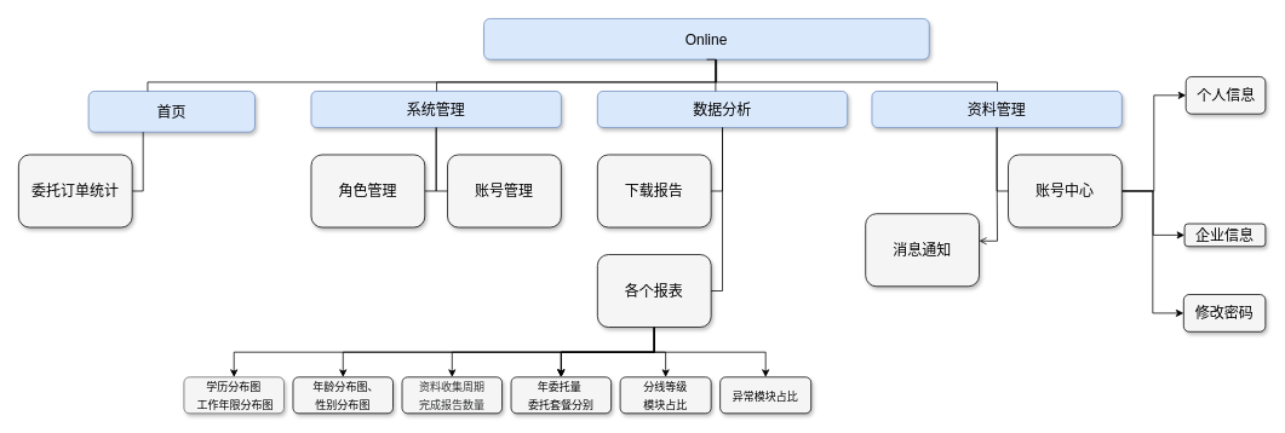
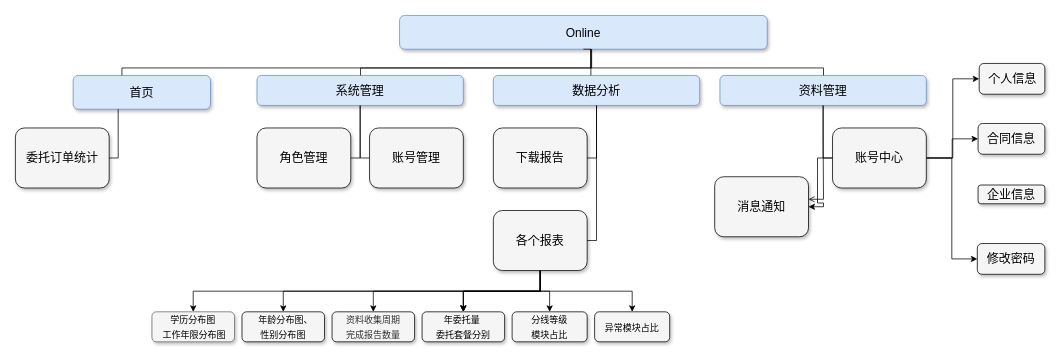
  <mxCell id="0" style=";html=1;" />
  <mxCell id="1" style=";html=1;" parent="0" />
  <mxCell id="2" value="Online" style="whiteSpace=wrap;html=1;rounded=1;shadow=1;strokeWidth=1;fontSize=16;align=center;fillColor=#dae8fc;strokeColor=#6c8ebf;flipV=1;" parent="1" vertex="1"><mxGeometry x="532" y="20" width="490" height="45" as="geometry" /></mxCell>
  <mxCell id="3" value="系统管理" style="whiteSpace=wrap;html=1;rounded=1;shadow=1;strokeWidth=1;fontSize=16;align=center;fillColor=#dae8fc;strokeColor=#6c8ebf;flipV=1;direction=east;glass=0;" parent="1" vertex="1"><mxGeometry x="342" y="100" width="275" height="40" as="geometry" /></mxCell>
  <mxCell id="4" value="数据分析" style="whiteSpace=wrap;html=1;rounded=1;shadow=1;strokeWidth=1;fontSize=16;align=center;fillColor=#dae8fc;strokeColor=#6c8ebf;flipV=1;direction=east;glass=0;" parent="1" vertex="1"><mxGeometry x="657" y="100" width="275" height="40" as="geometry" /></mxCell>
  <mxCell id="5" value="首页" style="whiteSpace=wrap;html=1;rounded=1;shadow=1;strokeWidth=1;fontSize=16;align=center;fillColor=#dae8fc;strokeColor=#6c8ebf;flipV=1;direction=east;glass=0;" parent="1" vertex="1"><mxGeometry x="97" y="100" width="183" height="45" as="geometry" /></mxCell>
  <mxCell id="6" value="资料管理" style="whiteSpace=wrap;html=1;rounded=1;shadow=1;strokeWidth=1;fontSize=16;align=center;fillColor=#dae8fc;strokeColor=#6c8ebf;flipV=1;direction=east;glass=0;" parent="1" vertex="1"><mxGeometry x="959" y="100" width="275" height="40" as="geometry" /></mxCell>
  <mxCell id="7" value="角色管理" style="whiteSpace=wrap;html=1;rounded=1;shadow=1;strokeWidth=1;fontSize=16;align=center;fillColor=#f5f5f5;strokeColor=default;flipV=1;direction=east;glass=0;" parent="1" vertex="1"><mxGeometry x="342" y="170" width="125" height="80" as="geometry" /></mxCell>
  <mxCell id="8" value="账号管理" style="whiteSpace=wrap;html=1;rounded=1;shadow=1;strokeWidth=1;fontSize=16;align=center;fillColor=#f5f5f5;strokeColor=default;flipV=1;direction=east;glass=0;" parent="1" vertex="1"><mxGeometry x="492" y="170" width="125" height="80" as="geometry" /></mxCell>
  <mxCell id="9" value="下载报告" style="whiteSpace=wrap;html=1;rounded=1;shadow=1;strokeWidth=1;fontSize=16;align=center;fillColor=#f5f5f5;strokeColor=default;flipV=1;direction=east;glass=0;" parent="1" vertex="1"><mxGeometry x="657" y="170" width="125" height="80" as="geometry" /></mxCell>
  <mxCell id="10" value="委托订单统计" style="whiteSpace=wrap;html=1;rounded=1;shadow=1;strokeWidth=1;fontSize=16;align=center;fillColor=#f5f5f5;strokeColor=default;flipV=1;direction=east;glass=0;" parent="1" vertex="1"><mxGeometry x="20" y="170" width="125" height="80" as="geometry" /></mxCell>
- <mxCell id="11" style="edgeStyle=orthogonalEdgeStyle;rounded=0;orthogonalLoop=1;jettySize=auto;html=1;" edge="1" parent="1" source="15" target="27"><mxGeometry relative="1" as="geometry" /></mxCell>
+ <mxCell id="11" style="edgeStyle=orthogonalEdgeStyle;rounded=0;orthogonalLoop=1;jettySize=auto;html=1;" edge="1" parent="1" source="15" target="25"><mxGeometry relative="1" as="geometry" /></mxCell>
  <mxCell id="12" style="edgeStyle=orthogonalEdgeStyle;rounded=0;orthogonalLoop=1;jettySize=auto;html=1;entryX=0;entryY=0.5;entryDx=0;entryDy=0;" edge="1" parent="1" source="15" target="28"><mxGeometry relative="1" as="geometry" /></mxCell>
  <mxCell id="13" style="edgeStyle=orthogonalEdgeStyle;rounded=0;orthogonalLoop=1;jettySize=auto;html=1;entryX=0;entryY=0.5;entryDx=0;entryDy=0;" edge="1" parent="1" source="15" target="16"><mxGeometry relative="1" as="geometry" /></mxCell>
+ <mxCell id="14" style="edgeStyle=orthogonalEdgeStyle;rounded=0;orthogonalLoop=1;jettySize=auto;html=1;" edge="1" parent="1" source="15" target="26"><mxGeometry relative="1" as="geometry" /></mxCell>
  <mxCell id="15" value="账号中心" style="whiteSpace=wrap;html=1;rounded=1;shadow=1;strokeWidth=1;fontSize=16;align=center;fillColor=#f5f5f5;strokeColor=default;flipV=1;direction=east;glass=0;" parent="1" vertex="1"><mxGeometry x="1109" y="170" width="125" height="80" as="geometry" /></mxCell>
  <mxCell id="16" value="个人信息" style="whiteSpace=wrap;html=1;rounded=1;shadow=1;strokeWidth=1;fontSize=16;align=center;fillColor=#f5f5f5;strokeColor=default;flipV=1;direction=east;glass=0;" parent="1" vertex="1"><mxGeometry x="1304.5" y="84" width="87.5" height="41" as="geometry" /></mxCell>
  <mxCell id="17" value="" style="edgeStyle=orthogonalEdgeStyle;rounded=0;orthogonalLoop=1;jettySize=auto;html=1;" edge="1" parent="1" source="24" target="39"><mxGeometry relative="1" as="geometry" /></mxCell>
  <mxCell id="18" value="" style="edgeStyle=orthogonalEdgeStyle;rounded=0;orthogonalLoop=1;jettySize=auto;html=1;" edge="1" parent="1" source="24" target="39"><mxGeometry relative="1" as="geometry" /></mxCell>
  <mxCell id="19" value="" style="edgeStyle=orthogonalEdgeStyle;rounded=0;orthogonalLoop=1;jettySize=auto;html=1;" edge="1" parent="1" source="24" target="39"><mxGeometry relative="1" as="geometry" /></mxCell>
  <mxCell id="20" style="edgeStyle=orthogonalEdgeStyle;rounded=0;orthogonalLoop=1;jettySize=auto;html=1;" edge="1" parent="1" source="24" target="40"><mxGeometry relative="1" as="geometry" /></mxCell>
  <mxCell id="21" style="edgeStyle=orthogonalEdgeStyle;rounded=0;orthogonalLoop=1;jettySize=auto;html=1;exitX=0.5;exitY=1;exitDx=0;exitDy=0;" edge="1" parent="1" source="24" target="42"><mxGeometry relative="1" as="geometry" /></mxCell>
  <mxCell id="22" style="edgeStyle=orthogonalEdgeStyle;rounded=0;orthogonalLoop=1;jettySize=auto;html=1;exitX=0.5;exitY=1;exitDx=0;exitDy=0;" edge="1" parent="1" source="24" target="44"><mxGeometry relative="1" as="geometry" /></mxCell>
  <mxCell id="23" style="edgeStyle=orthogonalEdgeStyle;rounded=0;orthogonalLoop=1;jettySize=auto;html=1;entryX=0.5;entryY=0;entryDx=0;entryDy=0;exitX=0.5;exitY=1;exitDx=0;exitDy=0;" edge="1" parent="1" source="24" target="45"><mxGeometry relative="1" as="geometry"><mxPoint x="722" y="410" as="sourcePoint" /></mxGeometry></mxCell>
  <mxCell id="24" value="各个报表" style="whiteSpace=wrap;html=1;rounded=1;shadow=1;strokeWidth=1;fontSize=16;align=center;fillColor=#f5f5f5;strokeColor=default;flipV=1;direction=east;glass=0;" parent="1" vertex="1"><mxGeometry x="657" y="280" width="125" height="80" as="geometry" /></mxCell>
  <mxCell id="25" value="消息通知" style="whiteSpace=wrap;html=1;rounded=1;shadow=1;strokeWidth=1;fontSize=16;align=center;fillColor=#f5f5f5;strokeColor=default;flipV=1;direction=east;glass=0;" parent="1" vertex="1"><mxGeometry x="952" y="235" width="125" height="80" as="geometry" /></mxCell>
+ <mxCell id="26" value="&lt;span&gt;合同信息&lt;/span&gt;" style="whiteSpace=wrap;html=1;rounded=1;shadow=1;strokeWidth=1;fontSize=16;align=center;fillColor=#f5f5f5;strokeColor=default;flipV=1;direction=east;glass=0;" parent="1" vertex="1"><mxGeometry x="1303" y="164" width="89" height="41" as="geometry" /></mxCell>
  <mxCell id="27" value="&lt;span&gt;企业信息&lt;/span&gt;" style="whiteSpace=wrap;html=1;rounded=1;shadow=1;strokeWidth=1;fontSize=16;align=center;fillColor=#f5f5f5;strokeColor=default;flipV=1;direction=east;glass=0;" parent="1" vertex="1"><mxGeometry x="1303" y="246" width="89" height="25" as="geometry" /></mxCell>
  <mxCell id="28" value="&lt;span&gt;修改密码&lt;/span&gt;" style="whiteSpace=wrap;html=1;rounded=1;shadow=1;strokeWidth=1;fontSize=16;align=center;fillColor=#f5f5f5;strokeColor=default;flipV=1;direction=east;glass=0;" parent="1" vertex="1"><mxGeometry x="1302" y="324" width="90" height="41" as="geometry" /></mxCell>
  <mxCell id="29" style="edgeStyle=orthogonalEdgeStyle;html=1;startSize=6;endFill=0;endSize=6;strokeWidth=1;fontSize=16;rounded=0;endArrow=none;" parent="1" source="2" target="3" edge="1"><mxGeometry relative="1" as="geometry"><Array as="points"><mxPoint x="788" y="90" /><mxPoint x="480" y="90" /></Array></mxGeometry></mxCell>
  <mxCell id="30" style="edgeStyle=elbowEdgeStyle;html=1;startSize=6;endFill=0;endSize=6;strokeWidth=1;fontSize=16;rounded=0;endArrow=none;" parent="1" source="2" target="4" edge="1"><mxGeometry relative="1" as="geometry"><Array as="points"><mxPoint x="787" y="85" /></Array></mxGeometry></mxCell>
  <mxCell id="31" style="edgeStyle=orthogonalEdgeStyle;html=1;startSize=6;endFill=0;endSize=6;strokeWidth=1;fontSize=16;rounded=0;endArrow=none;exitX=0.5;exitY=1;" parent="1" source="2" target="5" edge="1"><mxGeometry relative="1" as="geometry"><Array as="points"><mxPoint x="787" y="90" /><mxPoint x="162" y="90" /></Array></mxGeometry></mxCell>
  <mxCell id="32" style="edgeStyle=orthogonalEdgeStyle;html=1;startSize=6;endFill=0;endSize=6;strokeWidth=1;fontSize=16;rounded=0;endArrow=none;" parent="1" source="2" target="6" edge="1"><mxGeometry relative="1" as="geometry"><Array as="points"><mxPoint x="787" y="90" /><mxPoint x="1097" y="90" /></Array></mxGeometry></mxCell>
  <mxCell id="33" style="edgeStyle=orthogonalEdgeStyle;html=1;startSize=6;endFill=0;endSize=6;strokeWidth=1;fontSize=16;rounded=0;entryX=1;entryY=0.5;endArrow=none;" parent="1" source="3" target="7" edge="1"><mxGeometry relative="1" as="geometry"><Array as="points"><mxPoint x="480" y="140" /></Array></mxGeometry></mxCell>
  <mxCell id="34" style="edgeStyle=orthogonalEdgeStyle;html=1;startSize=6;endFill=0;endSize=6;strokeWidth=1;fontSize=16;rounded=0;entryX=0;entryY=0.5;endArrow=none;" parent="1" source="3" target="8" edge="1"><mxGeometry relative="1" as="geometry"><Array as="points"><mxPoint x="480" y="140" /></Array></mxGeometry></mxCell>
  <mxCell id="35" style="edgeStyle=orthogonalEdgeStyle;html=1;startSize=6;endFill=0;endSize=6;strokeWidth=1;fontSize=16;rounded=0;endArrow=none;entryX=1;entryY=0.5;" parent="1" source="4" target="9" edge="1"><mxGeometry relative="1" as="geometry"><Array as="points"><mxPoint x="794" y="140" /></Array></mxGeometry></mxCell>
  <mxCell id="36" style="edgeStyle=orthogonalEdgeStyle;html=1;startSize=6;endFill=0;endSize=6;strokeWidth=1;fontSize=16;rounded=0;endArrow=none;entryX=1;entryY=0.5;" parent="1" source="4" target="24" edge="1"><mxGeometry relative="1" as="geometry"><Array as="points"><mxPoint x="795" y="140" /></Array></mxGeometry></mxCell>
  <mxCell id="37" style="edgeStyle=orthogonalEdgeStyle;html=1;startSize=6;endFill=0;endSize=6;strokeWidth=1;fontSize=16;rounded=0;endArrow=none;entryX=1;entryY=0.5;" parent="1" source="5" target="10" edge="1"><mxGeometry relative="1" as="geometry"><Array as="points"><mxPoint x="157" y="140" /></Array></mxGeometry></mxCell>
  <mxCell id="38" style="edgeStyle=orthogonalEdgeStyle;html=1;startSize=6;endFill=0;endSize=6;strokeWidth=1;fontSize=16;rounded=0;endArrow=none;entryX=0;entryY=0.5;" parent="1" source="6" target="15" edge="1"><mxGeometry relative="1" as="geometry"><Array as="points"><mxPoint x="1097" y="140" /></Array></mxGeometry></mxCell>
  <mxCell id="39" value="&lt;span style=&quot;font-size: 12px; text-align: left;&quot;&gt;年委托量&amp;nbsp; &lt;br&gt;委托套餐分别&lt;/span&gt;" style="whiteSpace=wrap;html=1;fontSize=16;fillColor=#f5f5f5;strokeColor=default;rounded=1;shadow=1;strokeWidth=1;flipV=1;direction=east;glass=0;" vertex="1" parent="1"><mxGeometry x="562" y="415" width="110" height="40" as="geometry" /></mxCell>
  <mxCell id="40" value="&lt;span style=&quot;font-size: 12px; text-align: left;&quot;&gt;分线等级 &lt;br&gt;模块占比&lt;/span&gt;" style="whiteSpace=wrap;html=1;fontSize=16;fillColor=#f5f5f5;strokeColor=default;rounded=1;shadow=1;strokeWidth=1;flipV=1;direction=east;glass=0;" vertex="1" parent="1"><mxGeometry x="682" y="415" width="100" height="40" as="geometry" /></mxCell>
  <mxCell id="41" value="&lt;span style=&quot;font-size: 12px; text-align: left;&quot;&gt;异常模块占比&lt;/span&gt;" style="whiteSpace=wrap;html=1;fontSize=16;fillColor=#f5f5f5;strokeColor=default;rounded=1;shadow=1;strokeWidth=1;flipV=1;direction=east;glass=0;" vertex="1" parent="1"><mxGeometry x="792" y="415" width="100" height="40" as="geometry" /></mxCell>
  <mxCell id="42" value="&lt;span style=&quot;color: rgb(48, 49, 51); font-family: &amp;quot;Helvetica Neue&amp;quot;, Helvetica, &amp;quot;PingFang SC&amp;quot;, &amp;quot;Hiragino Sans GB&amp;quot;, &amp;quot;Microsoft YaHei&amp;quot;, Arial, sans-serif; font-size: 12px; text-align: left; text-wrap: nowrap;&quot;&gt;资料收集周期 &lt;br&gt;完成报告数量&lt;/span&gt;" style="whiteSpace=wrap;html=1;fontSize=16;fillColor=#f5f5f5;strokeColor=default;rounded=1;shadow=1;strokeWidth=1;flipV=1;direction=east;glass=0;" vertex="1" parent="1"><mxGeometry x="442" y="415" width="110" height="40" as="geometry" /></mxCell>
  <mxCell id="43" style="edgeStyle=orthogonalEdgeStyle;rounded=0;orthogonalLoop=1;jettySize=auto;html=1;entryX=0.5;entryY=0;entryDx=0;entryDy=0;exitX=0.5;exitY=1;exitDx=0;exitDy=0;" edge="1" parent="1" source="24" target="41"><mxGeometry relative="1" as="geometry" /></mxCell>
  <mxCell id="44" value="&lt;span style=&quot;font-size: 12px; text-align: left;&quot;&gt;&amp;nbsp; 年龄分布图、&lt;br&gt;性别分布图&lt;/span&gt;" style="whiteSpace=wrap;html=1;fontSize=16;fillColor=#f5f5f5;strokeColor=default;rounded=1;shadow=1;strokeWidth=1;flipV=1;direction=east;glass=0;" vertex="1" parent="1"><mxGeometry x="322" y="415" width="110" height="40" as="geometry" /></mxCell>
  <mxCell id="45" value="&lt;span style=&quot;font-size: 12px; text-align: left;&quot;&gt;学历分布图 &lt;br&gt;&amp;nbsp;工作年限分布图&lt;/span&gt;" style="whiteSpace=wrap;html=1;fontSize=16;fillColor=#f5f5f5;strokeColor=#666666;rounded=1;shadow=1;strokeWidth=1;flipV=1;" vertex="1" parent="1"><mxGeometry x="202" y="415" width="110" height="40" as="geometry" /></mxCell>
  <mxCell id="46" style="edgeStyle=orthogonalEdgeStyle;rounded=0;orthogonalLoop=1;jettySize=auto;html=1;entryX=1;entryY=0.625;entryDx=0;entryDy=0;entryPerimeter=0;endArrow=open;" edge="1" parent="1" source="6" target="25"><mxGeometry relative="1" as="geometry" /></mxCell>
